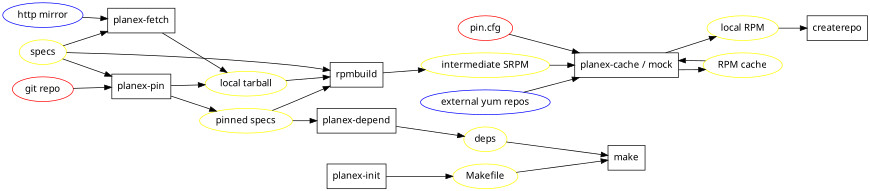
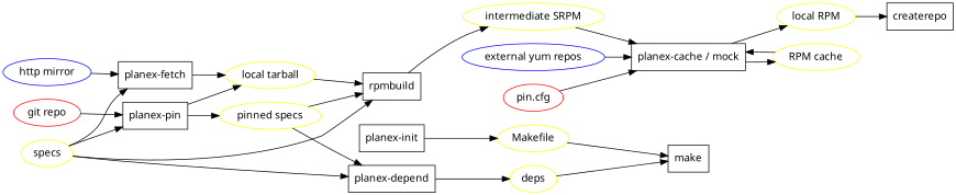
  digraph {
    fontname="Noto Sans"
    rankdir=LR
    node [fontname="Noto Sans"]
    edge [fontname="Noto Sans"]
    "planex-fetch" [shape=box]
    "local tarball" [color=yellow]
    rpmbuild [shape=box]
    "planex-depend" [shape=box]
    deps [color=yellow]
    make [shape=box]
    "intermediate SRPM" [color=yellow]
    "planex-cache / mock" [shape=box]
    "local RPM" [color=yellow]
    "RPM cache" [color=yellow]
    createrepo [shape=box]
    "planex-init" [shape=box]
    Makefile [color=yellow]
    "planex-pin" [shape=box]
    "pinned specs" [color=yellow]
    "external yum repos" [color=blue]
    "http mirror" [color=blue]
    n18 [color=red label="pin.cfg"]
    "git repo" [color=red]
    specs [color=yellow]
    "planex-fetch" -> "local tarball"
    "local tarball" -> rpmbuild
    rpmbuild -> "intermediate SRPM"
    "planex-depend" -> deps
    deps -> make
    "intermediate SRPM" -> "planex-cache / mock"
    "planex-cache / mock" -> "local RPM"
    "planex-cache / mock" -> "RPM cache"
    "local RPM" -> createrepo
    "RPM cache" -> "planex-cache / mock"
    "planex-init" -> Makefile
    Makefile -> make
    "planex-pin" -> "local tarball"
    "planex-pin" -> "pinned specs"
    "pinned specs" -> rpmbuild
    "pinned specs" -> "planex-depend"
    "external yum repos" -> "planex-cache / mock"
    "http mirror" -> "planex-fetch"
    n18 -> "planex-cache / mock"
    "git repo" -> "planex-pin"
    specs -> "planex-fetch"
    specs -> rpmbuild
+   specs -> "planex-depend"
    specs -> "planex-pin"
  }
